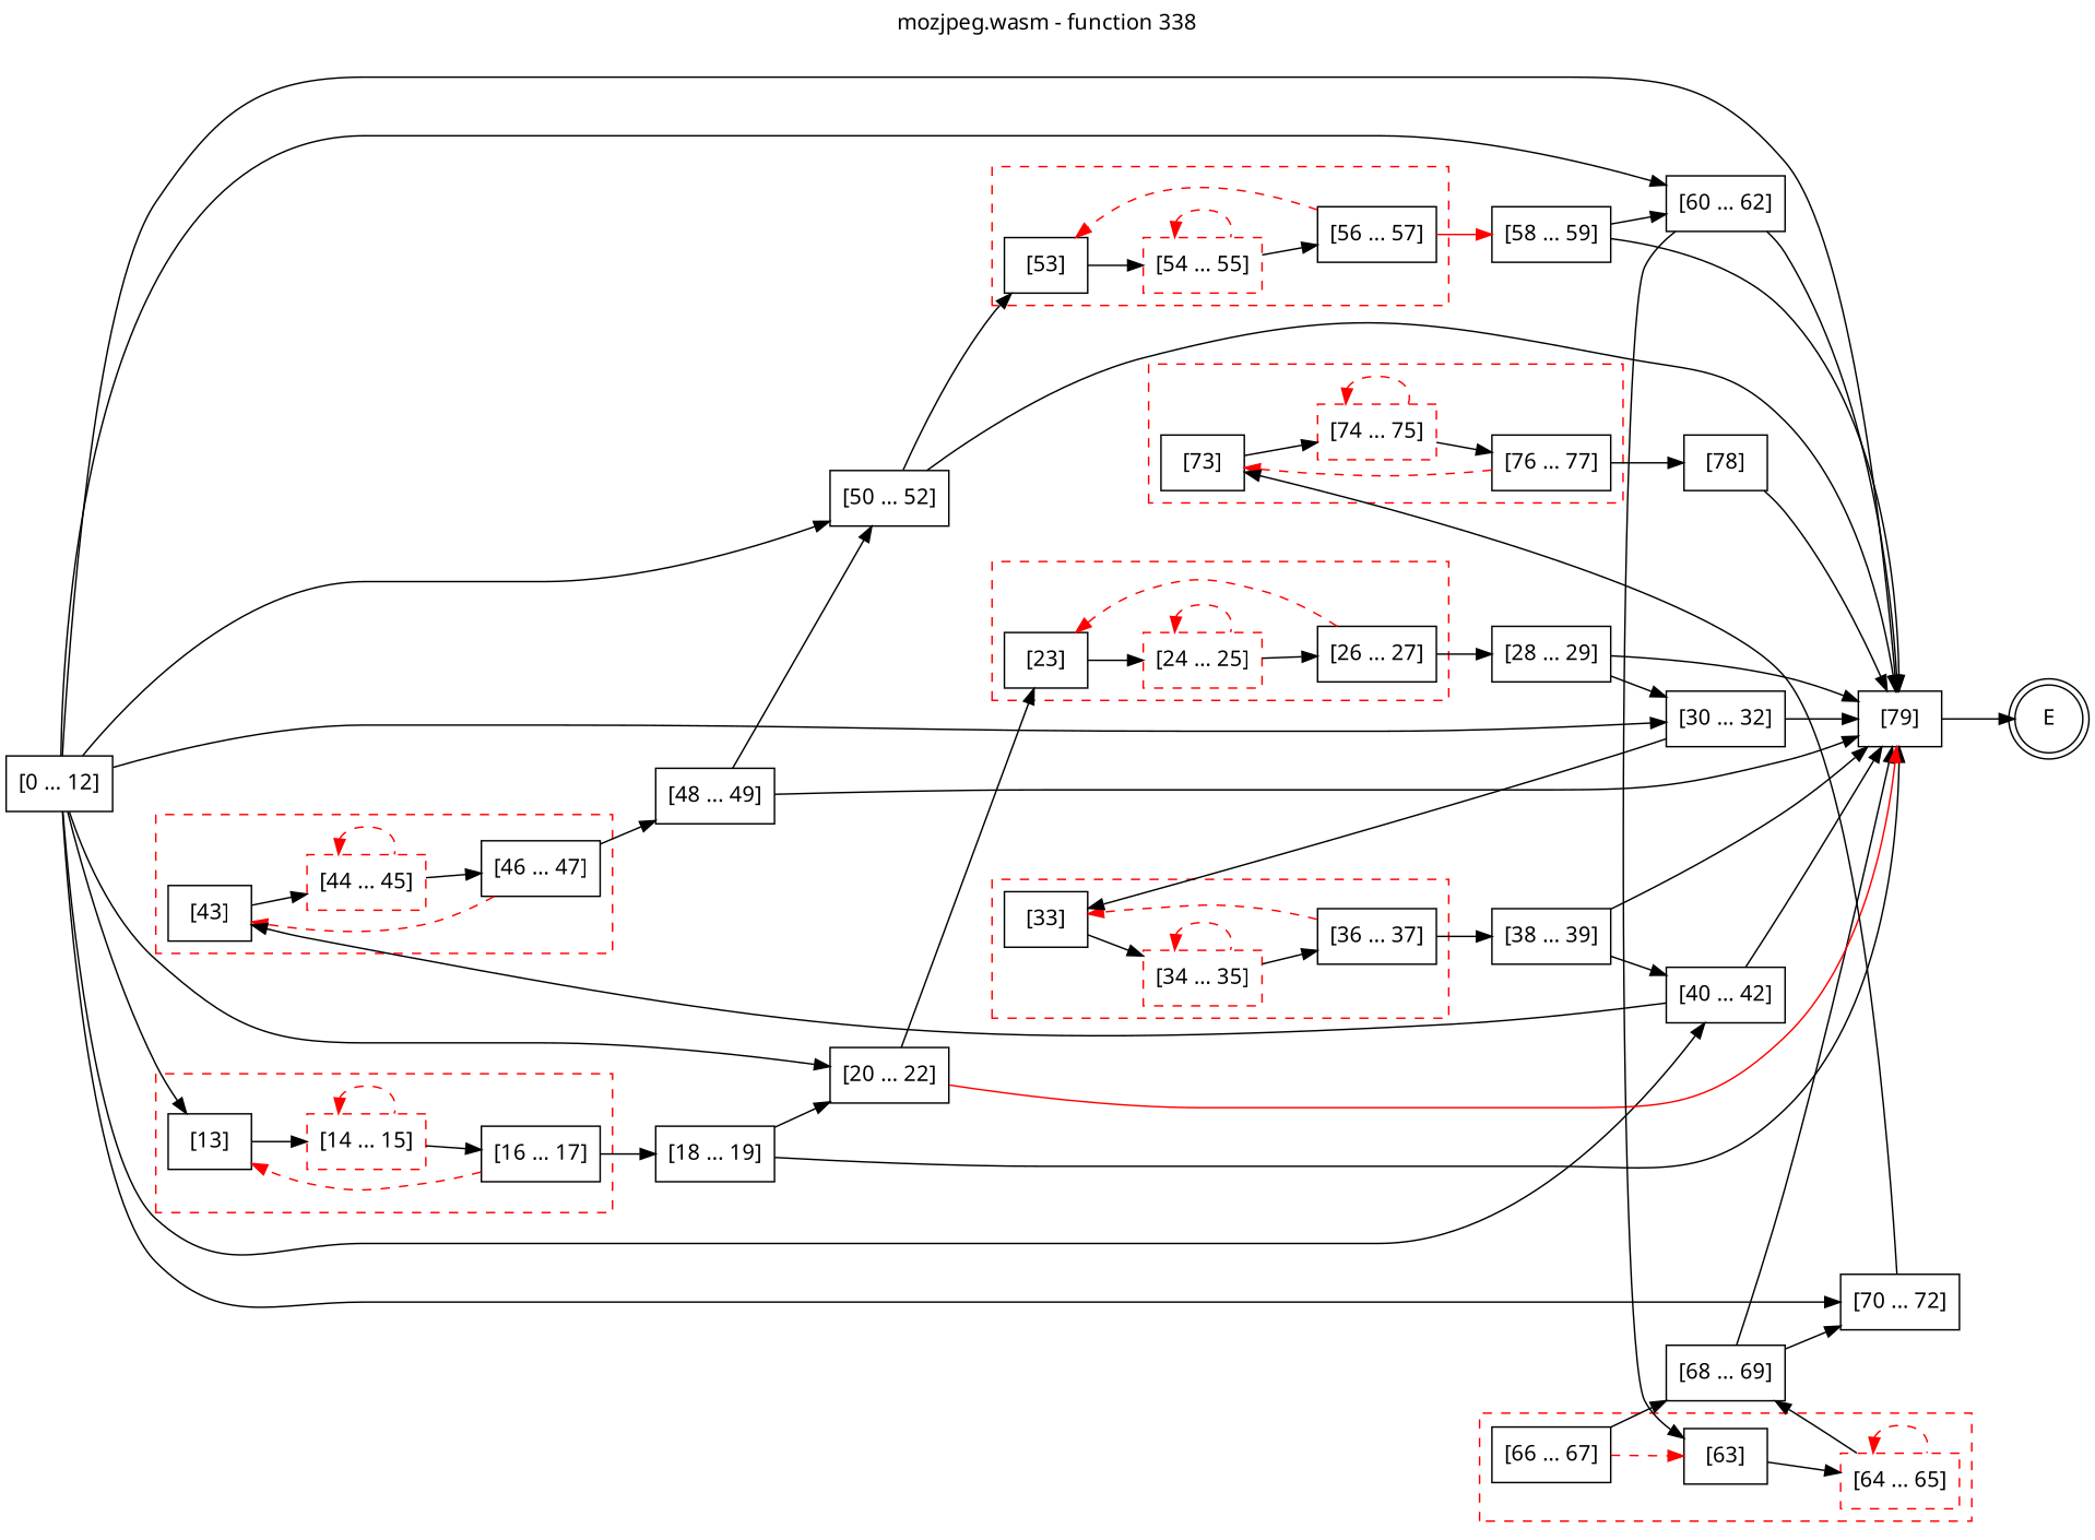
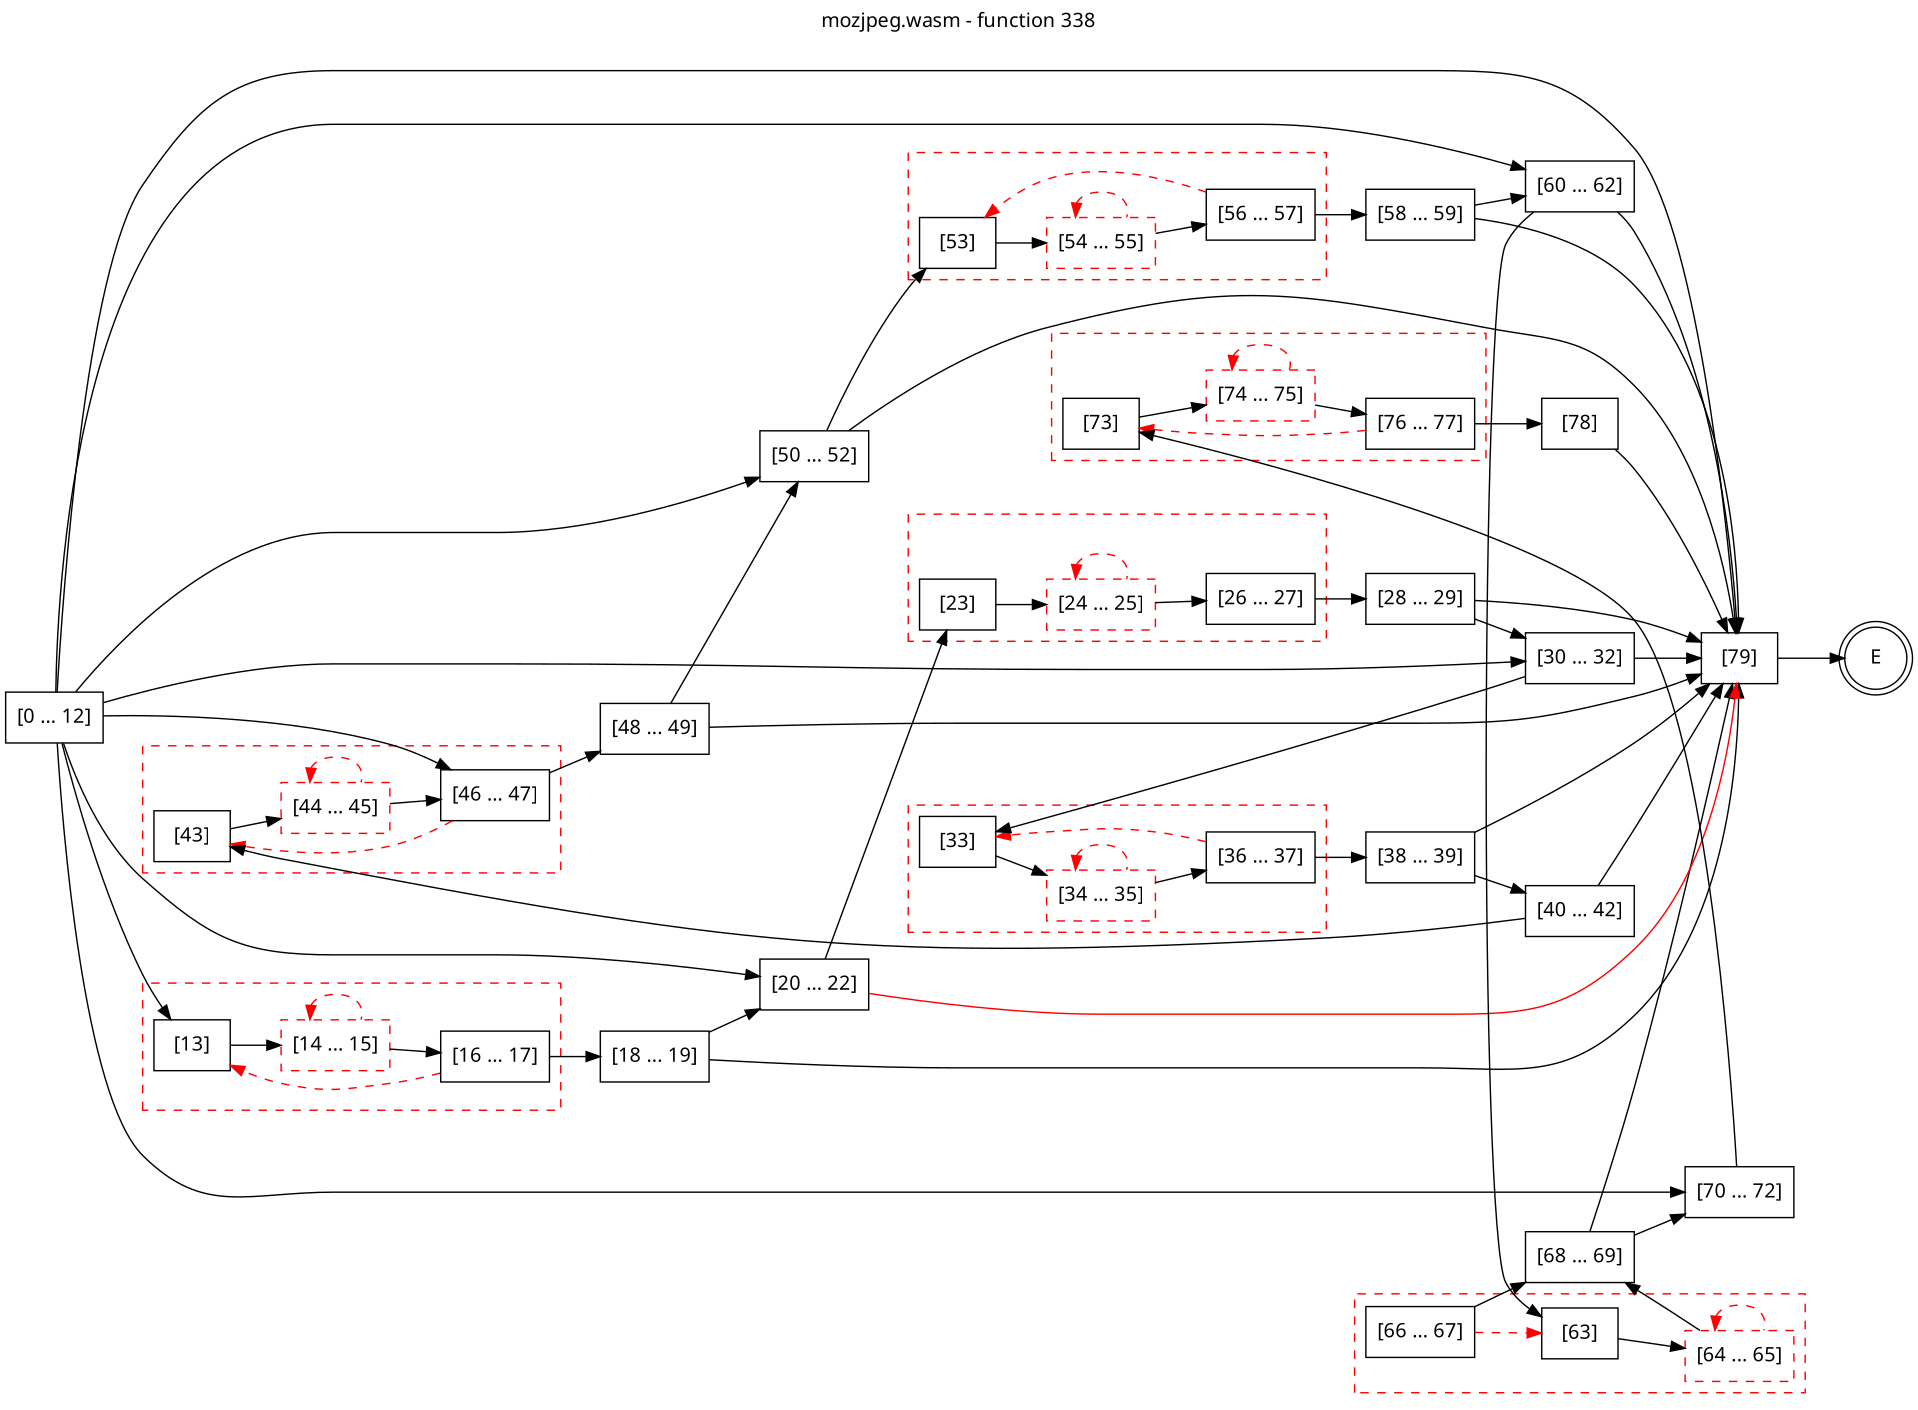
  digraph {
    fontname="Noto Sans"
    label="mozjpeg.wasm - function 338"
    labelfontcolor=black
    labelfontname=Helvetica
    labelfontsize=16
    labelloc=t
    rankdir=LR
    node [color=black fontname="Noto Sans" shape=box style=solid]
    edge [fontname="Noto Sans"]
    n1 [label="[13]"]
    n2 [color=red label="[14 ... 15]" style=dashed]
    n3 [label="[16 ... 17]"]
    n4 [label="[23]"]
    n5 [color=red label="[24 ... 25]" style=dashed]
    n6 [label="[26 ... 27]"]
    n7 [label="[33]"]
    n8 [color=red label="[34 ... 35]" style=dashed]
    n9 [label="[36 ... 37]"]
    n10 [label="[43]"]
    n11 [color=red label="[44 ... 45]" style=dashed]
    n12 [label="[46 ... 47]"]
    n13 [label="[53]"]
    n14 [color=red label="[54 ... 55]" style=dashed]
    n15 [label="[56 ... 57]"]
    n16 [label="[63]"]
    n17 [color=red label="[64 ... 65]" style=dashed]
    n18 [label="[66 ... 67]"]
    n19 [label="[73]"]
    n20 [color=red label="[74 ... 75]" style=dashed]
    n21 [label="[76 ... 77]"]
    n22 [label="[18 ... 19]"]
    n23 [label="[28 ... 29]"]
    n24 [label="[38 ... 39]"]
    n25 [label="[48 ... 49]"]
    n26 [label="[58 ... 59]"]
    n27 [label="[68 ... 69]"]
    n28 [label="[78]"]
    E [shape=doublecircle color="" style=""]
    n30 [label="[0 ... 12]"]
    n31 [label="[20 ... 22]"]
    n32 [label="[30 ... 32]"]
    n33 [label="[40 ... 42]"]
    n34 [label="[50 ... 52]"]
    n35 [label="[60 ... 62]"]
    n36 [label="[70 ... 72]"]
    n37 [label="[79]"]
    subgraph cluster_1 {
      color=red
      label=""
      style=dashed
      n1
      n2
      n3
    }
    subgraph cluster_2 {
      color=red
      label=""
      style=dashed
      n4
      n5
      n6
    }
    subgraph cluster_3 {
      color=red
      label=""
      style=dashed
      n7
      n8
      n9
    }
    subgraph cluster_4 {
      color=red
      label=""
      style=dashed
      n10
      n11
      n12
    }
    subgraph cluster_5 {
      color=red
      label=""
      style=dashed
      n13
      n14
      n15
    }
    subgraph cluster_6 {
      color=red
      label=""
      style=dashed
      n16
      n17
      n18
    }
    subgraph cluster_7 {
      color=red
      label=""
      style=dashed
      n19
      n20
      n21
    }
    n1 -> n2
    n2 -> n2 [color=red dir=back style=dashed]
    n2 -> n3
    n3 -> n1 [color=red style=dashed]
    n3 -> n22
    n4 -> n5
    n5 -> n5 [color=red dir=back style=dashed]
    n5 -> n6
-   n6 -> n4 [color=red style=dashed]
    n6 -> n23
    n7 -> n8
    n8 -> n8 [color=red dir=back style=dashed]
    n8 -> n9
    n9 -> n7 [color=red style=dashed]
    n9 -> n24
    n10 -> n11
    n11 -> n11 [color=red dir=back style=dashed]
    n11 -> n12
    n12 -> n10 [color=red style=dashed]
    n12 -> n25
    n13 -> n14
    n14 -> n14 [color=red dir=back style=dashed]
    n14 -> n15
    n15 -> n13 [color=red style=dashed]
-   n15 -> n26 [color=red]
+   n15 -> n26
    n16 -> n17
    n17 -> n17 [color=red dir=back style=dashed]
    n17 -> n27
    n18 -> n16 [color=red style=dashed]
    n18 -> n27
    n19 -> n20
    n20 -> n20 [color=red dir=back style=dashed]
    n20 -> n21
    n21 -> n19 [color=red style=dashed]
    n21 -> n28
    n22 -> n31
    n22 -> n37
    n23 -> n32
    n23 -> n37
    n24 -> n33
    n24 -> n37
    n25 -> n34
    n25 -> n37
    n26 -> n35
    n26 -> n37
    n27 -> n36
    n27 -> n37
    n28 -> n37
    n30 -> n1
    n30 -> n31
    n30 -> n32
-   n30 -> n33
+   n30 -> n12
    n30 -> n34
    n30 -> n35
    n30 -> n36
    n30 -> n37
    n31 -> n4
    n31 -> n37 [color=red]
    n32 -> n7
    n32 -> n37
    n33 -> n10
    n33 -> n37
    n34 -> n13
    n34 -> n37
    n35 -> n16
    n35 -> n37
    n36 -> n19
    n37 -> E
  }
